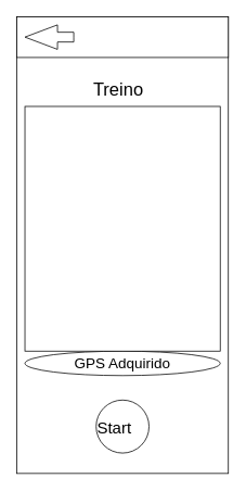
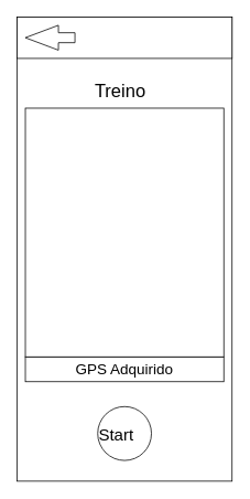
  <mxCell id="0" />
  <mxCell id="1" parent="0" />
  <mxCell id="2" value="" style="rounded=0;whiteSpace=wrap;html=1;" parent="1" vertex="1"><mxGeometry x="20" y="20" width="260" height="560" as="geometry" /></mxCell>
  <mxCell id="3" value="" style="rounded=0;whiteSpace=wrap;html=1;" vertex="1" parent="1"><mxGeometry x="20" y="20" width="260" height="50" as="geometry" /></mxCell>
- <mxCell id="4" value="&lt;font style=&quot;font-size: 18px&quot;&gt;GPS Adquirido&lt;/font&gt;" style="ellipse;whiteSpace=wrap;html=1;align=center;" parent="1" vertex="1"><mxGeometry x="30" y="430" width="240" height="30" as="geometry" /></mxCell>
+ <mxCell id="4" value="&lt;font style=&quot;font-size: 18px&quot;&gt;GPS Adquirido&lt;/font&gt;" style="rounded=0;whiteSpace=wrap;html=1;align=center;" parent="1" vertex="1"><mxGeometry x="30" y="430" width="240" height="30" as="geometry" /></mxCell>
  <mxCell id="5" value="" style="html=1;shadow=0;dashed=0;align=center;verticalAlign=middle;shape=mxgraph.arrows2.arrow;dy=0.6;dx=40;flipH=1;notch=0;" parent="1" vertex="1"><mxGeometry x="30" y="30" width="60" height="30" as="geometry" /></mxCell>
  <mxCell id="6" value="" style="ellipse;whiteSpace=wrap;html=1;aspect=fixed;" vertex="1" parent="1"><mxGeometry x="117.5" y="490" width="65" height="65" as="geometry" /></mxCell>
  <mxCell id="7" value="" style="rounded=0;whiteSpace=wrap;html=1;" vertex="1" parent="1"><mxGeometry x="30" y="130" width="240" height="300" as="geometry" /></mxCell>
  <mxCell id="8" value="&lt;font style=&quot;font-size: 20px&quot;&gt;Start&lt;/font&gt;" style="text;html=1;strokeColor=none;fillColor=none;align=center;verticalAlign=middle;whiteSpace=wrap;rounded=0;" vertex="1" parent="1"><mxGeometry x="120" y="512.5" width="40" height="20" as="geometry" /></mxCell>
  <mxCell id="9" value="&lt;font style=&quot;font-size: 22px&quot;&gt;Treino&lt;/font&gt;" style="text;html=1;strokeColor=none;fillColor=none;align=center;verticalAlign=middle;whiteSpace=wrap;rounded=0;" vertex="1" parent="1"><mxGeometry x="115" y="100" width="60" height="20" as="geometry" /></mxCell>
